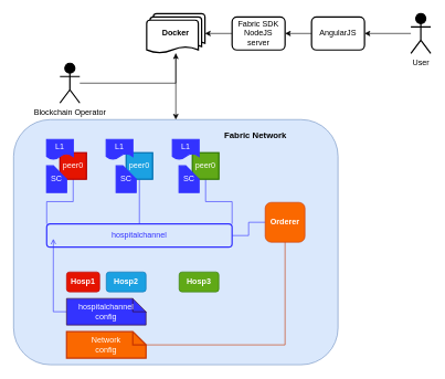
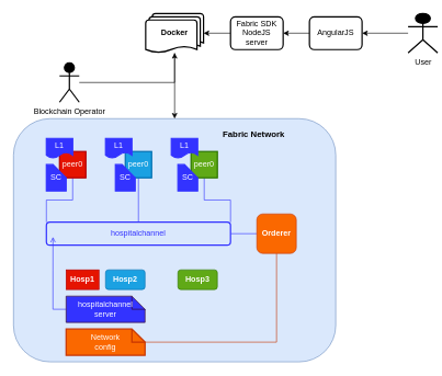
  <mxCell id="0" />
  <mxCell id="1" parent="0" />
  <mxCell id="2" value="" style="rounded=1;whiteSpace=wrap;html=1;fillColor=#dae8fc;strokeColor=#6c8ebf;" parent="1" vertex="1"><mxGeometry x="20" y="180" width="490" height="370" as="geometry" /></mxCell>
- <mxCell id="3" value="&lt;b&gt;Hosp1&lt;/b&gt;" style="rounded=1;whiteSpace=wrap;html=1;fillColor=#e51400;strokeColor=#B20000;fontColor=#ffffff;" parent="1" vertex="1"><mxGeometry x="100" y="410" width="50" height="30" as="geometry" /></mxCell>
+ <mxCell id="3" value="&lt;b&gt;Hosp1&lt;/b&gt;" style="whiteSpace=wrap;html=1;fillColor=#e51400;strokeColor=#B20000;fontColor=#ffffff;rounded=0;" parent="1" vertex="1"><mxGeometry x="100" y="410" width="50" height="30" as="geometry" /></mxCell>
  <mxCell id="4" value="&lt;b&gt;Hosp3&lt;/b&gt;" style="rounded=1;whiteSpace=wrap;html=1;fillColor=#60a917;strokeColor=#2D7600;fontColor=#ffffff;" parent="1" vertex="1"><mxGeometry x="270" y="410" width="60" height="30" as="geometry" /></mxCell>
  <mxCell id="5" value="&lt;b&gt;Hosp2&lt;/b&gt;" style="rounded=1;whiteSpace=wrap;html=1;fillColor=#1ba1e2;strokeColor=#006EAF;fontColor=#ffffff;" parent="1" vertex="1"><mxGeometry x="160" y="410" width="60" height="30" as="geometry" /></mxCell>
  <mxCell id="6" value="" style="edgeStyle=orthogonalEdgeStyle;rounded=0;orthogonalLoop=1;jettySize=auto;html=1;endArrow=none;endFill=0;strokeColor=#3333FF;" parent="1" source="7" target="8" edge="1"><mxGeometry relative="1" as="geometry" /></mxCell>
  <mxCell id="7" value="&lt;font color=&quot;#3333ff&quot;&gt;hospitalchannel&lt;/font&gt;" style="whiteSpace=wrap;html=1;fillColor=#dae8fc;strokeWidth=2;strokeColor=#3333FF;rounded=1;" parent="1" vertex="1"><mxGeometry x="70" y="337.5" width="280" height="35" as="geometry" /></mxCell>
- <mxCell id="8" value="&lt;b&gt;Orderer&lt;/b&gt;" style="rounded=1;whiteSpace=wrap;html=1;fillColor=#fa6800;strokeColor=#C73500;fontColor=#ffffff;" parent="1" vertex="1"><mxGeometry x="400" y="305" width="60" height="60" as="geometry" /></mxCell>
+ <mxCell id="8" value="&lt;b&gt;Orderer&lt;/b&gt;" style="rounded=1;whiteSpace=wrap;html=1;fillColor=#fa6800;strokeColor=#C73500;fontColor=#ffffff;" parent="1" vertex="1"><mxGeometry x="390" y="325" width="60" height="60" as="geometry" /></mxCell>
  <mxCell id="9" style="edgeStyle=orthogonalEdgeStyle;rounded=0;orthogonalLoop=1;jettySize=auto;html=1;exitX=0;exitY=0.5;exitDx=0;exitDy=0;exitPerimeter=0;entryX=0.036;entryY=0.643;entryDx=0;entryDy=0;entryPerimeter=0;endArrow=open;endFill=0;strokeColor=#3333FF;" parent="1" source="10" target="7" edge="1"><mxGeometry relative="1" as="geometry" /></mxCell>
- <mxCell id="10" value="&lt;font color=&quot;#ffffff&quot;&gt;hospitalchannel config&lt;/font&gt;" style="shape=note;size=20;whiteSpace=wrap;html=1;strokeColor=#33001A;fillColor=#3333FF;" parent="1" vertex="1"><mxGeometry x="100" y="450" width="120" height="40" as="geometry" /></mxCell>
+ <mxCell id="10" value="&lt;font color=&quot;#ffffff&quot;&gt;hospitalchannel server&lt;/font&gt;" style="shape=note;size=20;whiteSpace=wrap;html=1;strokeColor=#33001A;fillColor=#3333FF;" parent="1" vertex="1"><mxGeometry x="100" y="450" width="120" height="40" as="geometry" /></mxCell>
  <mxCell id="11" value="" style="edgeStyle=orthogonalEdgeStyle;rounded=0;orthogonalLoop=1;jettySize=auto;html=1;endArrow=none;endFill=0;strokeColor=#3333FF;entryX=0;entryY=0;entryDx=0;entryDy=0;" parent="1" source="12" target="7" edge="1"><mxGeometry relative="1" as="geometry" /></mxCell>
  <mxCell id="12" value="peer0" style="whiteSpace=wrap;html=1;aspect=fixed;strokeColor=#B20000;strokeWidth=2;fillColor=#e51400;fontColor=#ffffff;" parent="1" vertex="1"><mxGeometry x="90" y="230" width="40" height="40" as="geometry" /></mxCell>
  <mxCell id="13" value="" style="edgeStyle=orthogonalEdgeStyle;rounded=0;orthogonalLoop=1;jettySize=auto;html=1;endArrow=none;endFill=0;strokeColor=#3333FF;" parent="1" source="14" target="7" edge="1"><mxGeometry relative="1" as="geometry" /></mxCell>
  <mxCell id="14" value="peer0" style="whiteSpace=wrap;html=1;aspect=fixed;strokeColor=#006EAF;strokeWidth=2;fillColor=#1ba1e2;fontColor=#ffffff;" parent="1" vertex="1"><mxGeometry x="190" y="230" width="40" height="40" as="geometry" /></mxCell>
  <mxCell id="15" value="" style="edgeStyle=orthogonalEdgeStyle;rounded=0;orthogonalLoop=1;jettySize=auto;html=1;endArrow=none;endFill=0;strokeColor=#3333FF;entryX=1;entryY=0;entryDx=0;entryDy=0;" parent="1" source="16" target="7" edge="1"><mxGeometry relative="1" as="geometry" /></mxCell>
  <mxCell id="16" value="peer0" style="whiteSpace=wrap;html=1;aspect=fixed;strokeColor=#2D7600;strokeWidth=2;fillColor=#60a917;fontColor=#ffffff;" parent="1" vertex="1"><mxGeometry x="290" y="230" width="40" height="40" as="geometry" /></mxCell>
  <mxCell id="17" value="&lt;font color=&quot;#ffffff&quot;&gt;L1&lt;/font&gt;" style="shape=document;whiteSpace=wrap;html=1;boundedLbl=1;strokeColor=#3333FF;strokeWidth=2;fillColor=#3333FF;" parent="1" vertex="1"><mxGeometry x="70" y="210" width="40" height="30" as="geometry" /></mxCell>
  <mxCell id="18" value="&lt;font color=&quot;#ffffff&quot;&gt;L1&lt;/font&gt;" style="shape=document;whiteSpace=wrap;html=1;boundedLbl=1;strokeColor=#3333FF;strokeWidth=2;fillColor=#3333FF;" parent="1" vertex="1"><mxGeometry x="160" y="210" width="40" height="30" as="geometry" /></mxCell>
  <mxCell id="19" value="&lt;font color=&quot;#ffffff&quot;&gt;L1&lt;/font&gt;" style="shape=document;whiteSpace=wrap;html=1;boundedLbl=1;strokeColor=#3333FF;strokeWidth=2;fillColor=#3333FF;" parent="1" vertex="1"><mxGeometry x="260" y="210" width="40" height="30" as="geometry" /></mxCell>
  <mxCell id="20" value="&lt;font color=&quot;#ffffff&quot;&gt;SC&lt;/font&gt;" style="shape=note;size=20;whiteSpace=wrap;html=1;strokeColor=#3333FF;strokeWidth=2;fillColor=#3333FF;" parent="1" vertex="1"><mxGeometry x="70" y="250" width="30" height="40" as="geometry" /></mxCell>
  <mxCell id="21" value="&lt;font color=&quot;#ffffff&quot;&gt;SC&lt;/font&gt;" style="shape=note;size=20;whiteSpace=wrap;html=1;strokeColor=#3333FF;strokeWidth=2;fillColor=#3333FF;" parent="1" vertex="1"><mxGeometry x="175" y="250" width="30" height="40" as="geometry" /></mxCell>
  <mxCell id="22" value="&lt;font color=&quot;#ffffff&quot;&gt;SC&lt;/font&gt;" style="shape=note;size=20;whiteSpace=wrap;html=1;strokeColor=#3333FF;strokeWidth=2;fillColor=#3333FF;" parent="1" vertex="1"><mxGeometry x="270" y="250" width="30" height="40" as="geometry" /></mxCell>
  <mxCell id="23" value="" style="edgeStyle=orthogonalEdgeStyle;rounded=0;orthogonalLoop=1;jettySize=auto;html=1;endArrow=classic;endFill=1;strokeColor=#000000;" parent="1" source="24" target="28" edge="1"><mxGeometry relative="1" as="geometry" /></mxCell>
  <mxCell id="24" value="Blockchain Operator" style="shape=umlActor;verticalLabelPosition=bottom;verticalAlign=top;html=1;outlineConnect=0;strokeWidth=2;fillColor=#000000;" parent="1" vertex="1"><mxGeometry x="90" y="95" width="30" height="60" as="geometry" /></mxCell>
  <mxCell id="25" value="" style="edgeStyle=orthogonalEdgeStyle;rounded=0;orthogonalLoop=1;jettySize=auto;html=1;endArrow=classic;endFill=1;strokeColor=#000000;" parent="1" source="26" target="32" edge="1"><mxGeometry relative="1" as="geometry" /></mxCell>
- <mxCell id="26" value="User" style="shape=umlActor;verticalLabelPosition=bottom;verticalAlign=top;html=1;outlineConnect=0;strokeWidth=2;fillColor=#000000;" parent="1" vertex="1"><mxGeometry x="620" y="20" width="30" height="60" as="geometry" /></mxCell>
+ <mxCell id="26" value="User" style="shape=umlActor;verticalLabelPosition=bottom;verticalAlign=top;html=1;outlineConnect=0;strokeWidth=2;fillColor=#000000;" parent="1" vertex="1"><mxGeometry x="620" y="20" width="45" height="60" as="geometry" /></mxCell>
  <mxCell id="27" value="" style="edgeStyle=orthogonalEdgeStyle;rounded=0;orthogonalLoop=1;jettySize=auto;html=1;endArrow=classic;endFill=1;" parent="1" source="28" target="2" edge="1"><mxGeometry relative="1" as="geometry" /></mxCell>
  <mxCell id="28" value="&lt;b&gt;Docker&lt;/b&gt;" style="strokeWidth=2;html=1;shape=mxgraph.flowchart.multi-document;whiteSpace=wrap;" parent="1" vertex="1"><mxGeometry x="221" y="20" width="88" height="60" as="geometry" /></mxCell>
  <mxCell id="29" value="" style="edgeStyle=orthogonalEdgeStyle;rounded=0;orthogonalLoop=1;jettySize=auto;html=1;endArrow=classic;endFill=1;strokeColor=#000000;" parent="1" source="30" target="28" edge="1"><mxGeometry relative="1" as="geometry" /></mxCell>
  <mxCell id="30" value="Fabric SDK&lt;br&gt;NodeJS server" style="rounded=1;whiteSpace=wrap;html=1;strokeColor=#000000;strokeWidth=2;fillColor=#FFFFFF;" parent="1" vertex="1"><mxGeometry x="350" y="25" width="80" height="50" as="geometry" /></mxCell>
  <mxCell id="31" value="" style="edgeStyle=orthogonalEdgeStyle;rounded=0;orthogonalLoop=1;jettySize=auto;html=1;endArrow=classic;endFill=1;strokeColor=#000000;" parent="1" source="32" target="30" edge="1"><mxGeometry relative="1" as="geometry" /></mxCell>
  <mxCell id="32" value="AngularJS" style="rounded=1;whiteSpace=wrap;html=1;strokeColor=#000000;strokeWidth=2;fillColor=#FFFFFF;" parent="1" vertex="1"><mxGeometry x="470" y="25" width="80" height="50" as="geometry" /></mxCell>
  <mxCell id="33" value="&lt;font style=&quot;font-size: 13px&quot;&gt;Fabric Network&lt;/font&gt;" style="text;strokeColor=none;fillColor=none;html=1;fontSize=24;fontStyle=1;verticalAlign=middle;align=center;" parent="1" vertex="1"><mxGeometry x="340" y="190" width="90" height="20" as="geometry" /></mxCell>
  <mxCell id="34" style="edgeStyle=orthogonalEdgeStyle;rounded=0;orthogonalLoop=1;jettySize=auto;html=1;entryX=0.5;entryY=1;entryDx=0;entryDy=0;endArrow=none;endFill=0;strokeColor=#C73500;fillColor=#fa6800;" parent="1" source="35" target="8" edge="1"><mxGeometry relative="1" as="geometry" /></mxCell>
  <mxCell id="35" value="Network &lt;br&gt;config" style="shape=note;size=20;whiteSpace=wrap;html=1;strokeColor=#C73500;strokeWidth=2;fillColor=#fa6800;fontColor=#ffffff;" parent="1" vertex="1"><mxGeometry x="100" y="500" width="120" height="40" as="geometry" /></mxCell>
